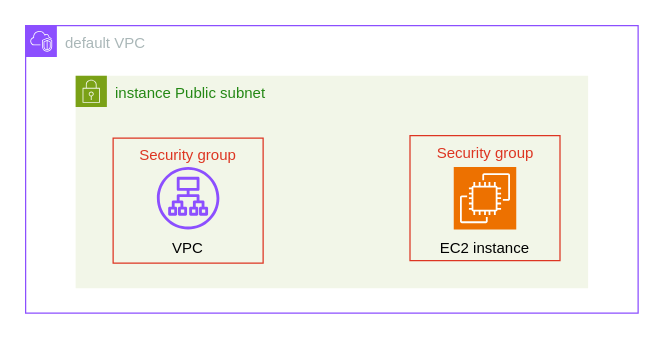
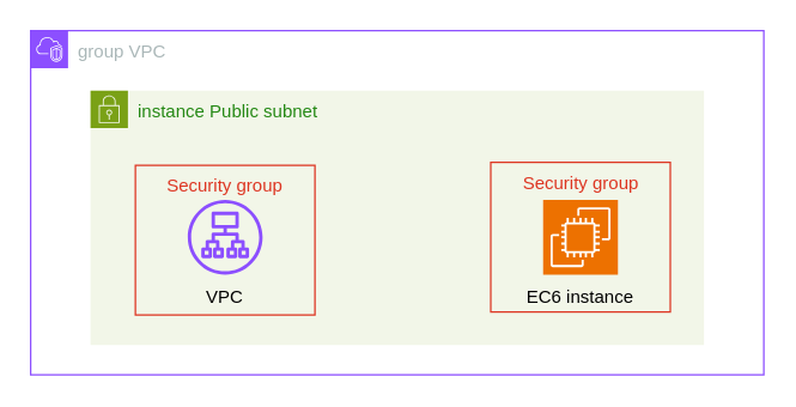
  <mxCell id="0" />
  <mxCell id="1" parent="0" />
- <mxCell id="2" value="default VPC" style="points=[[0,0],[0.25,0],[0.5,0],[0.75,0],[1,0],[1,0.25],[1,0.5],[1,0.75],[1,1],[0.75,1],[0.5,1],[0.25,1],[0,1],[0,0.75],[0,0.5],[0,0.25]];outlineConnect=0;gradientColor=none;html=1;whiteSpace=wrap;fontSize=12;fontStyle=0;container=1;pointerEvents=0;collapsible=0;recursiveResize=0;shape=mxgraph.aws4.group;grIcon=mxgraph.aws4.group_vpc2;strokeColor=#8C4FFF;fillColor=none;verticalAlign=top;align=left;spacingLeft=30;fontColor=#AAB7B8;dashed=0;" vertex="1" parent="1"><mxGeometry x="20" y="20" width="490" height="230" as="geometry" /></mxCell>
+ <mxCell id="2" value="group VPC" style="points=[[0,0],[0.25,0],[0.5,0],[0.75,0],[1,0],[1,0.25],[1,0.5],[1,0.75],[1,1],[0.75,1],[0.5,1],[0.25,1],[0,1],[0,0.75],[0,0.5],[0,0.25]];outlineConnect=0;gradientColor=none;html=1;whiteSpace=wrap;fontSize=12;fontStyle=0;container=1;pointerEvents=0;collapsible=0;recursiveResize=0;shape=mxgraph.aws4.group;grIcon=mxgraph.aws4.group_vpc2;strokeColor=#8C4FFF;fillColor=none;verticalAlign=top;align=left;spacingLeft=30;fontColor=#AAB7B8;dashed=0;" vertex="1" parent="1"><mxGeometry x="20" y="20" width="490" height="230" as="geometry" /></mxCell>
  <mxCell id="3" value="instance Public subnet" style="points=[[0,0],[0.25,0],[0.5,0],[0.75,0],[1,0],[1,0.25],[1,0.5],[1,0.75],[1,1],[0.75,1],[0.5,1],[0.25,1],[0,1],[0,0.75],[0,0.5],[0,0.25]];outlineConnect=0;gradientColor=none;html=1;whiteSpace=wrap;fontSize=12;fontStyle=0;container=1;pointerEvents=0;collapsible=0;recursiveResize=0;shape=mxgraph.aws4.group;grIcon=mxgraph.aws4.group_security_group;grStroke=0;strokeColor=#7AA116;fillColor=#F2F6E8;verticalAlign=top;align=left;spacingLeft=30;fontColor=#248814;dashed=0;" vertex="1" parent="2"><mxGeometry x="40" y="40" width="410" height="170" as="geometry" /></mxCell>
  <mxCell id="4" value="" style="group" vertex="1" connectable="0" parent="3"><mxGeometry x="30" y="50" width="120" height="103" as="geometry" /></mxCell>
  <mxCell id="5" value="" style="group" vertex="1" connectable="0" parent="4"><mxGeometry x="30" y="23" width="60" height="80" as="geometry" /></mxCell>
  <mxCell id="6" value="" style="sketch=0;outlineConnect=0;fontColor=#232F3E;gradientColor=none;fillColor=#8C4FFF;strokeColor=none;dashed=0;verticalLabelPosition=bottom;verticalAlign=top;align=center;html=1;fontSize=12;fontStyle=0;aspect=fixed;pointerEvents=1;shape=mxgraph.aws4.application_load_balancer;" vertex="1" parent="5"><mxGeometry x="5" width="50" height="50" as="geometry" /></mxCell>
  <mxCell id="7" value="VPC" style="text;html=1;align=center;verticalAlign=middle;whiteSpace=wrap;rounded=0;" vertex="1" parent="5"><mxGeometry y="50" width="60" height="30" as="geometry" /></mxCell>
  <mxCell id="8" value="Security group" style="fillColor=none;strokeColor=#DD3522;verticalAlign=top;fontStyle=0;fontColor=#DD3522;whiteSpace=wrap;html=1;" vertex="1" parent="4"><mxGeometry width="120" height="100" as="geometry" /></mxCell>
  <mxCell id="9" value="" style="group" vertex="1" connectable="0" parent="3"><mxGeometry x="290" y="73" width="97.5" height="80" as="geometry" /></mxCell>
  <mxCell id="10" value="" style="sketch=0;points=[[0,0,0],[0.25,0,0],[0.5,0,0],[0.75,0,0],[1,0,0],[0,1,0],[0.25,1,0],[0.5,1,0],[0.75,1,0],[1,1,0],[0,0.25,0],[0,0.5,0],[0,0.75,0],[1,0.25,0],[1,0.5,0],[1,0.75,0]];outlineConnect=0;fontColor=#232F3E;fillColor=#ED7100;strokeColor=#ffffff;dashed=0;verticalLabelPosition=bottom;verticalAlign=top;align=center;html=1;fontSize=12;fontStyle=0;aspect=fixed;shape=mxgraph.aws4.resourceIcon;resIcon=mxgraph.aws4.ec2;" vertex="1" parent="9"><mxGeometry x="12.5" width="50" height="50" as="geometry" /></mxCell>
- <mxCell id="11" value="EC2 instance" style="text;html=1;align=center;verticalAlign=middle;whiteSpace=wrap;rounded=0;" vertex="1" parent="9"><mxGeometry y="50" width="75" height="30" as="geometry" /></mxCell>
+ <mxCell id="11" value="EC6 instance" style="text;html=1;align=center;verticalAlign=middle;whiteSpace=wrap;rounded=0;" vertex="1" parent="9"><mxGeometry y="50" width="75" height="30" as="geometry" /></mxCell>
  <mxCell id="12" value="Security group" style="fillColor=none;strokeColor=#DD3522;verticalAlign=top;fontStyle=0;fontColor=#DD3522;whiteSpace=wrap;html=1;" vertex="1" parent="9"><mxGeometry x="-22.5" y="-25" width="120" height="100" as="geometry" /></mxCell>
